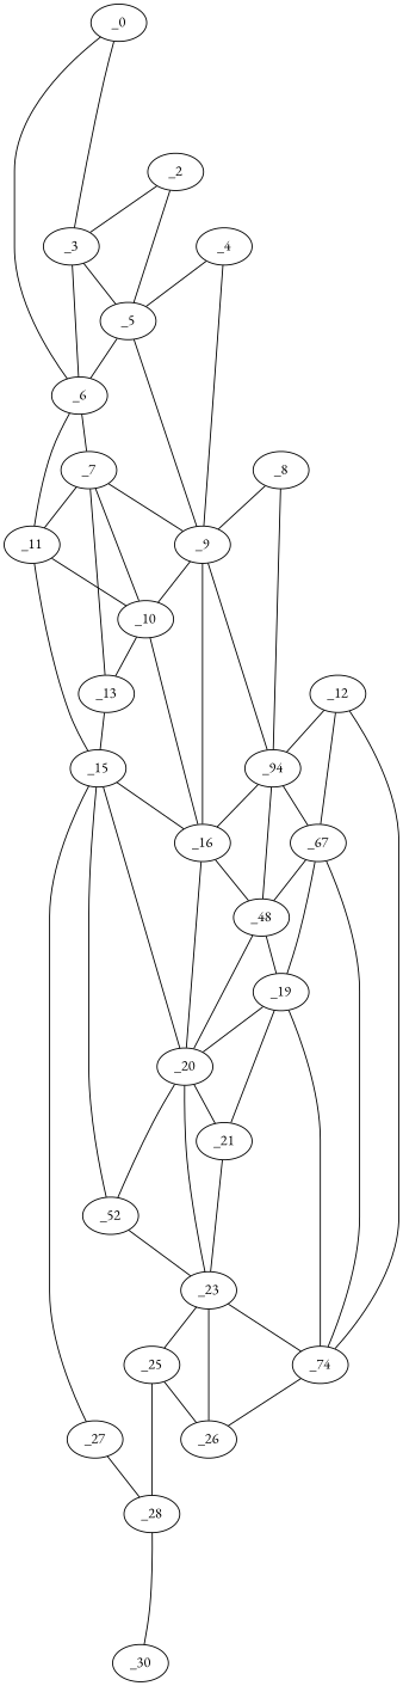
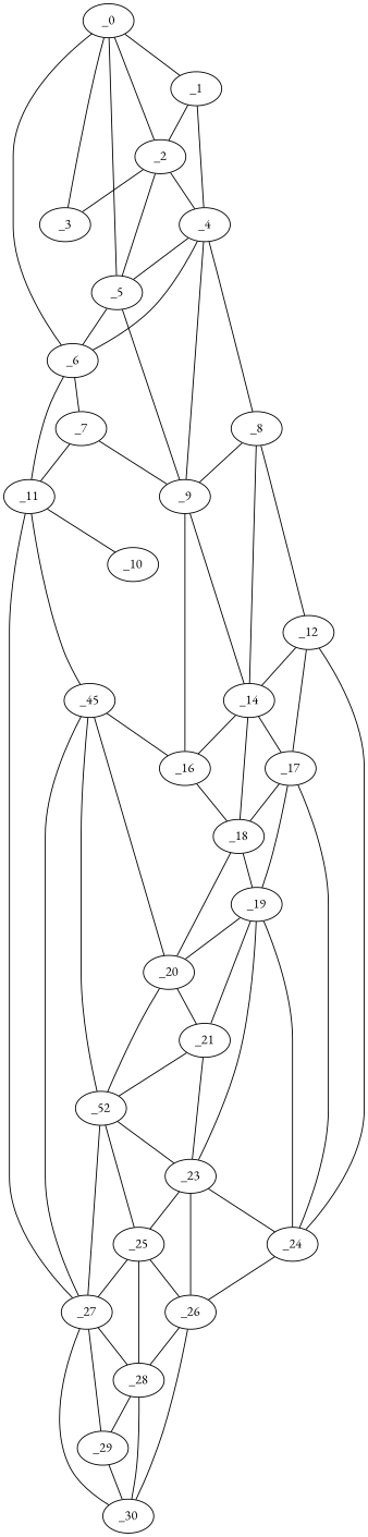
  graph {
    fontname="EB Garamond"
    node [fontname="EB Garamond" x=58 y=68]
    edge [fontname="EB Garamond" valence=2]
    _0 [x=7 y=75]
+   _1 [x=9]
    _2 [x=23 y=63]
    _3 [x=37 y=82]
    _6 [x=49 y=86]
    _4 [x=39 y=50]
    _5 [x=46 y=71]
    _7 [x=53 y=69]
    _11 [x=63 y=82]
    _8 [x=54 y=43]
    _9 [y=59]
    _10 [y=67]
-   _13 [x=66 y=75]
-   _15 [x=70 y=78]
+   _15 [x=70 y=78 label=_45]
    _27 [x=111]
    _12 [x=65 y=42]
-   _14 [x=68 y=54 label=_94]
+   _14 [x=68 y=54]
    _16 [x=71 y=62]
-   _17 [x=73 y=45 label=_67]
-   _24 [x=99 y=46 label=_74]
-   _18 [x=75 y=51 label=_48]
+   _17 [x=73 y=45]
+   _24 [x=99 y=46]
+   _18 [x=75 y=51]
    _20 [x=83 y=64]
    n23 [label=_52 x=89]
    _28 [x=113 y=57]
    _30 [x=124 y=52]
+   _29 [x=117 y=59]
    _19 [x=82 y=51]
    _26 [x=106 y=47]
    _21 [x=88 y=57]
    _23 [x=96 y=53]
    _25 [x=104 y=59]
+   _0 -- _1 [valence=1]
+   _0 -- _2 [valence=1]
    _0 -- _3
    _0 -- _6 [valence=1]
+   _1 -- _2
+   _1 -- _4 [valence=1]
    _2 -- _3 [valence=1]
+   _2 -- _4 [valence=1]
    _2 -- _5
-   _3 -- _6 [valence=1]
-   _3 -- _5
+   _4 -- _6 [valence=1]
+   _0 -- _5
    _6 -- _7
    _6 -- _11 [valence=1]
    _4 -- _5
+   _4 -- _8 [valence=1]
    _4 -- _9
    _5 -- _6
    _5 -- _9 [valence=1]
    _7 -- _11
    _7 -- _9 [valence=1]
-   _7 -- _10
-   _7 -- _13
    _11 -- _10
    _11 -- _15 [valence=1]
+   _11 -- _27 [valence=1]
    _8 -- _9
+   _8 -- _12 [valence=1]
    _8 -- _14
-   _9 -- _10
    _9 -- _14
    _9 -- _16 [valence=1]
-   _10 -- _13
-   _10 -- _16
-   _13 -- _15
    _15 -- _27
    _15 -- _16
    _15 -- _20
    _15 -- n23 [valence=1]
    _27 -- _28 [valence=1]
+   _27 -- _30 [valence=1]
+   _27 -- _29 [valence=1]
    _12 -- _14 [valence=1]
    _12 -- _17
    _12 -- _24 [valence=1]
    _14 -- _16 [valence=1]
    _14 -- _17
    _14 -- _18
    _16 -- _18
-   _16 -- _20
    _17 -- _24
    _17 -- _18 [valence=1]
    _17 -- _19
    _24 -- _26 [valence=1]
    _18 -- _20
    _18 -- _19
    _20 -- n23 [valence=1]
    _20 -- _21 [valence=1]
+   n23 -- _27
    n23 -- _23 [valence=1]
+   n23 -- _25 [valence=1]
    _28 -- _30 [valence=1]
+   _28 -- _29
+   _29 -- _30
    _19 -- _24
    _19 -- _20
    _19 -- _21
-   _20 -- _23
+   _19 -- _23
+   _26 -- _28 [valence=1]
+   _26 -- _30 [valence=1]
+   _21 -- n23
    _21 -- _23 [valence=1]
    _23 -- _24 [valence=1]
    _23 -- _26 [valence=1]
    _23 -- _25
+   _25 -- _27
    _25 -- _28
    _25 -- _26
  }
